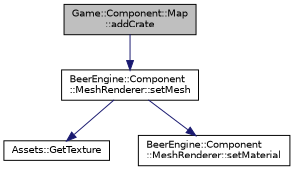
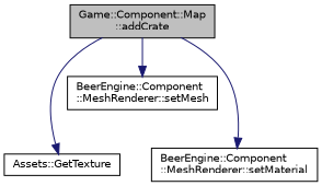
  digraph {
    rankdir=TB
    node [color=black fillcolor=white fontname=Helvetica fontsize=10 shape=record style=filled]
    edge [color=midnightblue fontname=Helvetica fontsize=10 labelfontname=Helvetica labelfontsize=10 style=solid]
    n1 [fillcolor=grey75 fontcolor=black height=0.2 label="Game::Component::Map\l::addCrate" width=0.4]
    n2 [height=0.2 label="BeerEngine::Component\l::MeshRenderer::setMesh" width=0.4]
    n3 [height=0.2 label="Assets::GetTexture" width=0.4]
    n4 [height=0.2 label="BeerEngine::Component\l::MeshRenderer::setMaterial" width=0.4]
    n1 -> n2
-   n2 -> n3
-   n2 -> n4
+   n1 -> n3
+   n1 -> n4
  }
